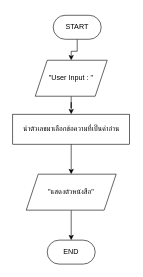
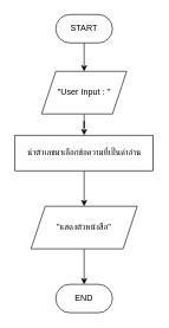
  <mxCell id="0" />
  <mxCell id="1" parent="0" />
  <mxCell id="2" value="" style="edgeStyle=orthogonalEdgeStyle;rounded=0;orthogonalLoop=1;jettySize=auto;html=1;" parent="1" source="3" target="5" edge="1"><mxGeometry relative="1" as="geometry"><mxPoint x="118" y="130" as="targetPoint" /></mxGeometry></mxCell>
- <mxCell id="3" value="START" style="rounded=1;whiteSpace=wrap;html=1;arcSize=50;" parent="1" vertex="1"><mxGeometry x="88" y="25" width="80" height="40" as="geometry" /></mxCell>
+ <mxCell id="3" value="START" style="rounded=1;whiteSpace=wrap;html=1;arcSize=50;" parent="1" vertex="1"><mxGeometry x="78" y="20" width="80" height="40" as="geometry" /></mxCell>
  <mxCell id="4" value="" style="edgeStyle=orthogonalEdgeStyle;rounded=0;orthogonalLoop=1;jettySize=auto;html=1;" parent="1" source="5" target="7" edge="1"><mxGeometry relative="1" as="geometry" /></mxCell>
  <mxCell id="5" value="&quot;User Input : &quot;" style="shape=parallelogram;perimeter=parallelogramPerimeter;whiteSpace=wrap;html=1;fixedSize=1;" parent="1" vertex="1"><mxGeometry x="58" y="100" width="120" height="60" as="geometry" /></mxCell>
  <mxCell id="6" value="" style="edgeStyle=orthogonalEdgeStyle;rounded=0;orthogonalLoop=1;jettySize=auto;html=1;" parent="1" source="7" target="9" edge="1"><mxGeometry relative="1" as="geometry" /></mxCell>
  <mxCell id="7" value="นำตัวเลขมาเลือกข้อความที่เป็นคำอ่าน" style="whiteSpace=wrap;html=1;" parent="1" vertex="1"><mxGeometry x="20.5" y="190" width="195" height="50" as="geometry" /></mxCell>
  <mxCell id="8" value="" style="edgeStyle=orthogonalEdgeStyle;rounded=0;orthogonalLoop=1;jettySize=auto;html=1;" parent="1" source="9" target="10" edge="1"><mxGeometry relative="1" as="geometry" /></mxCell>
  <mxCell id="9" value="&quot;แสดงตัวหนังสือ&quot;" style="shape=parallelogram;perimeter=parallelogramPerimeter;whiteSpace=wrap;html=1;fixedSize=1;" parent="1" vertex="1"><mxGeometry x="43" y="290" width="150" height="60" as="geometry" /></mxCell>
  <mxCell id="10" value="END" style="rounded=1;whiteSpace=wrap;html=1;arcSize=50;" parent="1" vertex="1"><mxGeometry x="78" y="400" width="80" height="40" as="geometry" /></mxCell>
